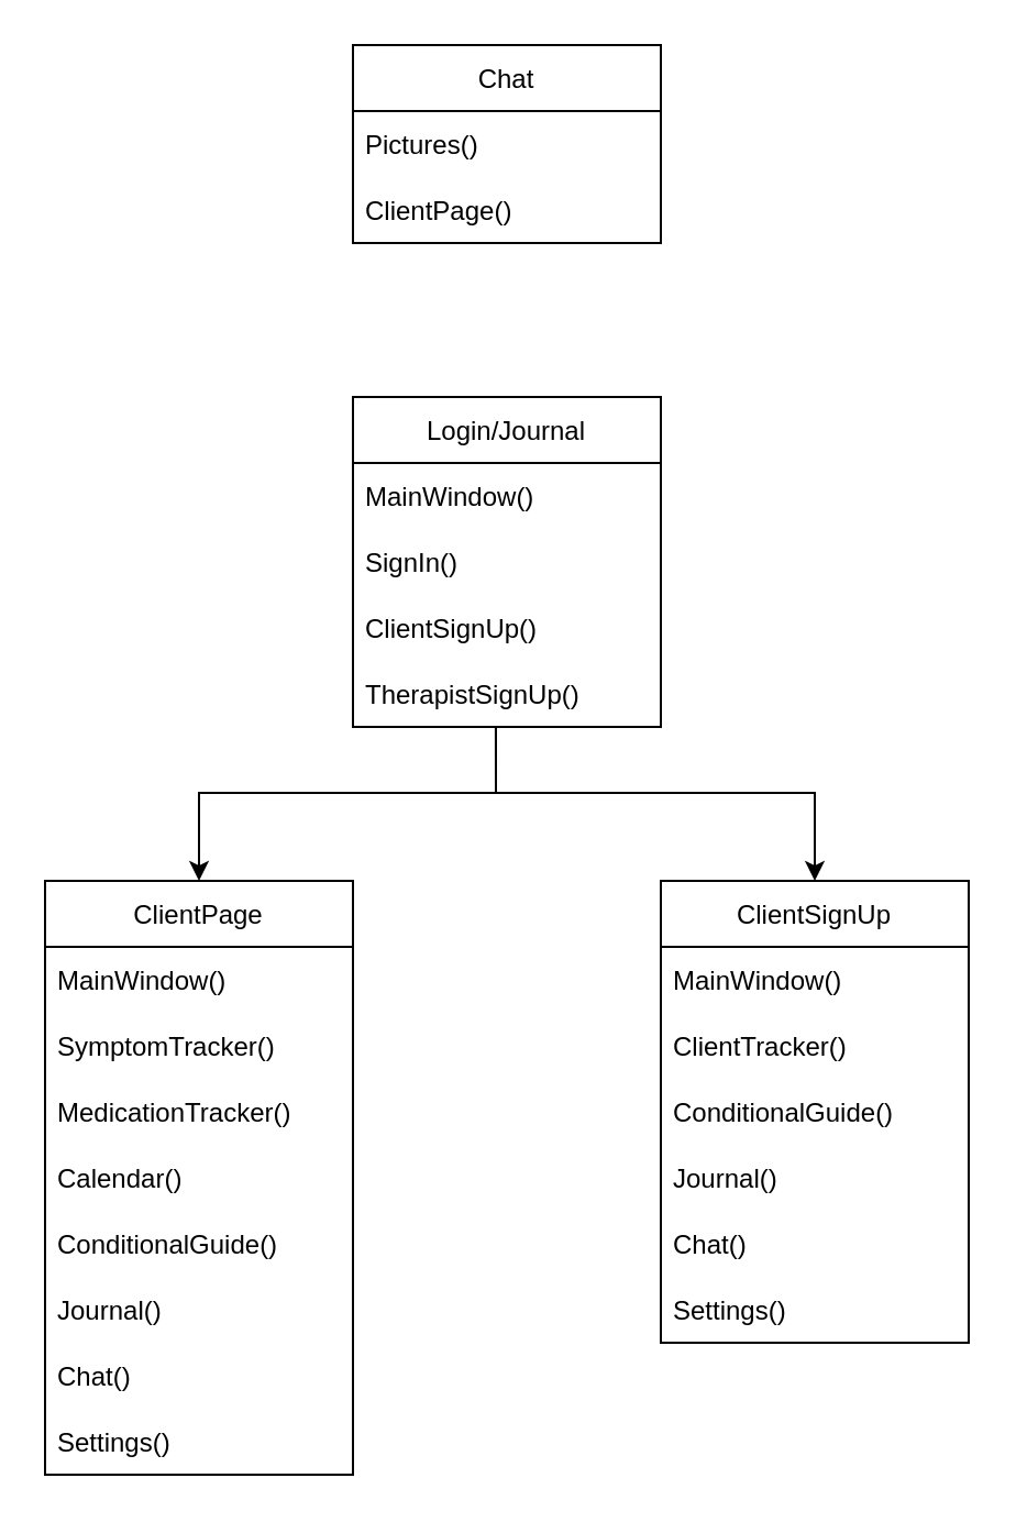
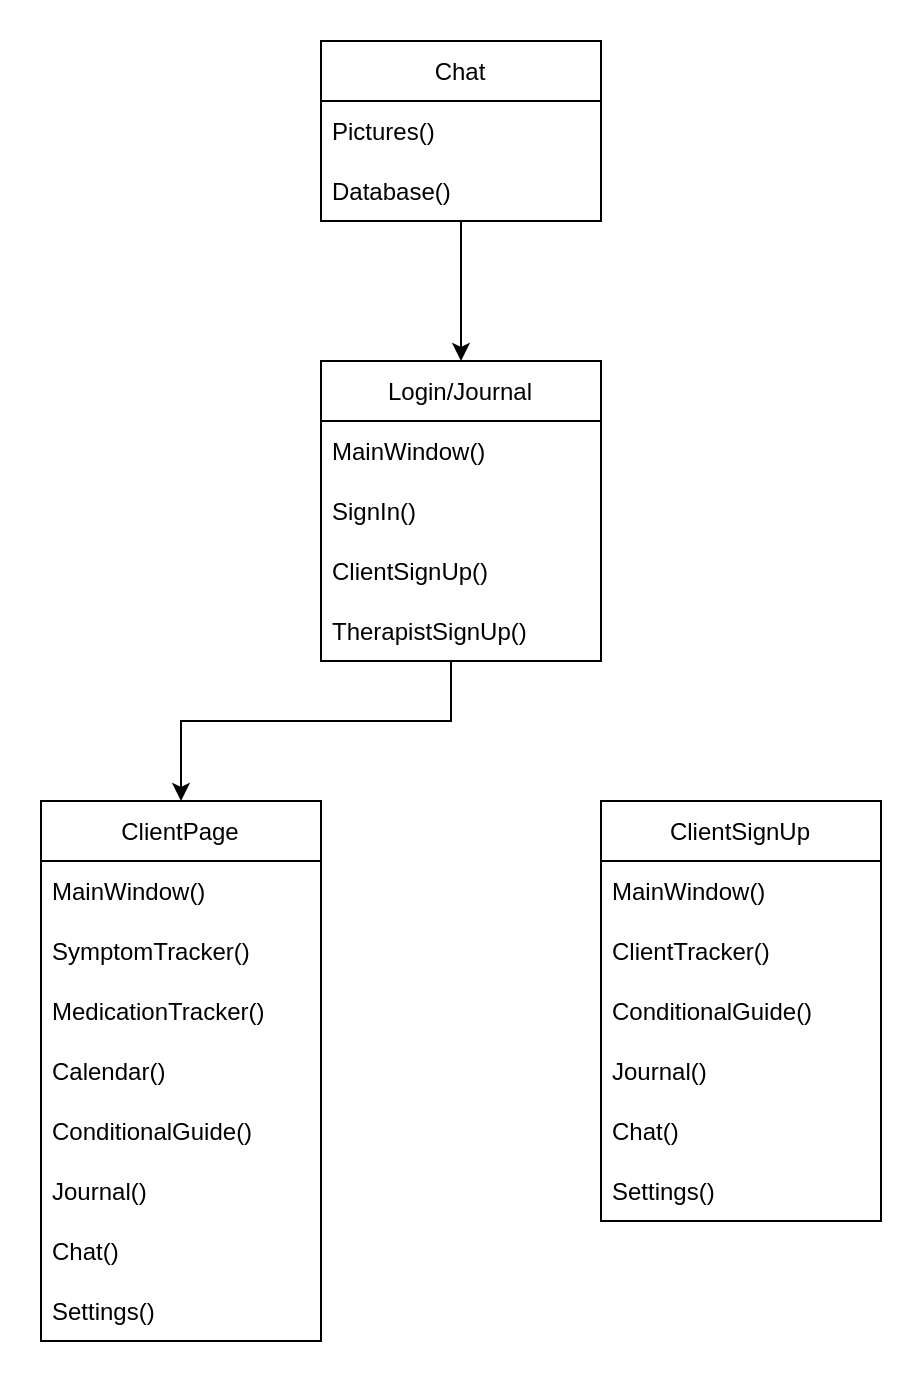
  <mxCell id="0" />
  <mxCell id="1" parent="0" />
  <mxCell id="2" value="Chat" style="swimlane;fontStyle=0;childLayout=stackLayout;horizontal=1;startSize=30;horizontalStack=0;resizeParent=1;resizeParentMax=0;resizeLast=0;collapsible=1;marginBottom=0;" vertex="1" parent="1"><mxGeometry x="160" y="20" width="140" height="90" as="geometry" /></mxCell>
  <mxCell id="3" value="Pictures()" style="text;strokeColor=none;fillColor=none;align=left;verticalAlign=middle;spacingLeft=4;spacingRight=4;overflow=hidden;points=[[0,0.5],[1,0.5]];portConstraint=eastwest;rotatable=0;" vertex="1" parent="2"><mxGeometry y="30" width="140" height="30" as="geometry" /></mxCell>
- <mxCell id="4" value="ClientPage()" style="text;strokeColor=none;fillColor=none;align=left;verticalAlign=middle;spacingLeft=4;spacingRight=4;overflow=hidden;points=[[0,0.5],[1,0.5]];portConstraint=eastwest;rotatable=0;" vertex="1" parent="2"><mxGeometry y="60" width="140" height="30" as="geometry" /></mxCell>
+ <mxCell id="4" value="Database()" style="text;strokeColor=none;fillColor=none;align=left;verticalAlign=middle;spacingLeft=4;spacingRight=4;overflow=hidden;points=[[0,0.5],[1,0.5]];portConstraint=eastwest;rotatable=0;" vertex="1" parent="2"><mxGeometry y="60" width="140" height="30" as="geometry" /></mxCell>
+ <mxCell id="5" style="edgeStyle=orthogonalEdgeStyle;rounded=0;orthogonalLoop=1;jettySize=auto;html=1;entryX=0.5;entryY=0;entryDx=0;entryDy=0;" edge="1" parent="1" source="2" target="6"><mxGeometry relative="1" as="geometry" /></mxCell>
  <mxCell id="6" value="Login/Journal" style="swimlane;fontStyle=0;childLayout=stackLayout;horizontal=1;startSize=30;horizontalStack=0;resizeParent=1;resizeParentMax=0;resizeLast=0;collapsible=1;marginBottom=0;" vertex="1" parent="1"><mxGeometry x="160" y="180" width="140" height="150" as="geometry"><mxRectangle x="515" y="230" width="140" height="30" as="alternateBounds" /></mxGeometry></mxCell>
  <mxCell id="7" value="MainWindow()" style="text;strokeColor=none;fillColor=none;align=left;verticalAlign=middle;spacingLeft=4;spacingRight=4;overflow=hidden;points=[[0,0.5],[1,0.5]];portConstraint=eastwest;rotatable=0;" vertex="1" parent="6"><mxGeometry y="30" width="140" height="30" as="geometry" /></mxCell>
  <mxCell id="8" value="SignIn()    " style="text;strokeColor=none;fillColor=none;align=left;verticalAlign=middle;spacingLeft=4;spacingRight=4;overflow=hidden;points=[[0,0.5],[1,0.5]];portConstraint=eastwest;rotatable=0;" vertex="1" parent="6"><mxGeometry y="60" width="140" height="30" as="geometry" /></mxCell>
  <mxCell id="9" value="ClientSignUp()" style="text;strokeColor=none;fillColor=none;align=left;verticalAlign=middle;spacingLeft=4;spacingRight=4;overflow=hidden;points=[[0,0.5],[1,0.5]];portConstraint=eastwest;rotatable=0;" vertex="1" parent="6"><mxGeometry y="90" width="140" height="30" as="geometry" /></mxCell>
  <mxCell id="10" value="TherapistSignUp()" style="text;strokeColor=none;fillColor=none;align=left;verticalAlign=middle;spacingLeft=4;spacingRight=4;overflow=hidden;points=[[0,0.5],[1,0.5]];portConstraint=eastwest;rotatable=0;" vertex="1" parent="6"><mxGeometry y="120" width="140" height="30" as="geometry" /></mxCell>
  <mxCell id="11" style="edgeStyle=orthogonalEdgeStyle;rounded=0;orthogonalLoop=1;jettySize=auto;html=1;" edge="1" parent="1" target="12"><mxGeometry relative="1" as="geometry"><mxPoint x="225" y="330" as="sourcePoint" /><Array as="points"><mxPoint x="225" y="360" /><mxPoint x="90" y="360" /></Array></mxGeometry></mxCell>
  <mxCell id="12" value="ClientPage" style="swimlane;fontStyle=0;childLayout=stackLayout;horizontal=1;startSize=30;horizontalStack=0;resizeParent=1;resizeParentMax=0;resizeLast=0;collapsible=1;marginBottom=0;" vertex="1" parent="1"><mxGeometry x="20" y="400" width="140" height="270" as="geometry" /></mxCell>
  <mxCell id="13" value="MainWindow()" style="text;strokeColor=none;fillColor=none;align=left;verticalAlign=middle;spacingLeft=4;spacingRight=4;overflow=hidden;points=[[0,0.5],[1,0.5]];portConstraint=eastwest;rotatable=0;" vertex="1" parent="12"><mxGeometry y="30" width="140" height="30" as="geometry" /></mxCell>
  <mxCell id="14" value="SymptomTracker()" style="text;strokeColor=none;fillColor=none;align=left;verticalAlign=middle;spacingLeft=4;spacingRight=4;overflow=hidden;points=[[0,0.5],[1,0.5]];portConstraint=eastwest;rotatable=0;" vertex="1" parent="12"><mxGeometry y="60" width="140" height="30" as="geometry" /></mxCell>
  <mxCell id="15" value="MedicationTracker()" style="text;strokeColor=none;fillColor=none;align=left;verticalAlign=middle;spacingLeft=4;spacingRight=4;overflow=hidden;points=[[0,0.5],[1,0.5]];portConstraint=eastwest;rotatable=0;" vertex="1" parent="12"><mxGeometry y="90" width="140" height="30" as="geometry" /></mxCell>
  <mxCell id="16" value="Calendar()" style="text;strokeColor=none;fillColor=none;align=left;verticalAlign=middle;spacingLeft=4;spacingRight=4;overflow=hidden;points=[[0,0.5],[1,0.5]];portConstraint=eastwest;rotatable=0;" vertex="1" parent="12"><mxGeometry y="120" width="140" height="30" as="geometry" /></mxCell>
  <mxCell id="17" value="ConditionalGuide()" style="text;strokeColor=none;fillColor=none;align=left;verticalAlign=middle;spacingLeft=4;spacingRight=4;overflow=hidden;points=[[0,0.5],[1,0.5]];portConstraint=eastwest;rotatable=0;" vertex="1" parent="12"><mxGeometry y="150" width="140" height="30" as="geometry" /></mxCell>
  <mxCell id="18" value="Journal()" style="text;strokeColor=none;fillColor=none;align=left;verticalAlign=middle;spacingLeft=4;spacingRight=4;overflow=hidden;points=[[0,0.5],[1,0.5]];portConstraint=eastwest;rotatable=0;" vertex="1" parent="12"><mxGeometry y="180" width="140" height="30" as="geometry" /></mxCell>
  <mxCell id="19" value="Chat()" style="text;strokeColor=none;fillColor=none;align=left;verticalAlign=middle;spacingLeft=4;spacingRight=4;overflow=hidden;points=[[0,0.5],[1,0.5]];portConstraint=eastwest;rotatable=0;" vertex="1" parent="12"><mxGeometry y="210" width="140" height="30" as="geometry" /></mxCell>
  <mxCell id="20" value="Settings()" style="text;strokeColor=none;fillColor=none;align=left;verticalAlign=middle;spacingLeft=4;spacingRight=4;overflow=hidden;points=[[0,0.5],[1,0.5]];portConstraint=eastwest;rotatable=0;" vertex="1" parent="12"><mxGeometry y="240" width="140" height="30" as="geometry" /></mxCell>
  <mxCell id="21" value="ClientSignUp" style="swimlane;fontStyle=0;childLayout=stackLayout;horizontal=1;startSize=30;horizontalStack=0;resizeParent=1;resizeParentMax=0;resizeLast=0;collapsible=1;marginBottom=0;" vertex="1" parent="1"><mxGeometry x="300" y="400" width="140" height="210" as="geometry" /></mxCell>
  <mxCell id="22" value="MainWindow()" style="text;strokeColor=none;fillColor=none;align=left;verticalAlign=middle;spacingLeft=4;spacingRight=4;overflow=hidden;points=[[0,0.5],[1,0.5]];portConstraint=eastwest;rotatable=0;" vertex="1" parent="21"><mxGeometry y="30" width="140" height="30" as="geometry" /></mxCell>
  <mxCell id="23" value="ClientTracker()" style="text;strokeColor=none;fillColor=none;align=left;verticalAlign=middle;spacingLeft=4;spacingRight=4;overflow=hidden;points=[[0,0.5],[1,0.5]];portConstraint=eastwest;rotatable=0;" vertex="1" parent="21"><mxGeometry y="60" width="140" height="30" as="geometry" /></mxCell>
  <mxCell id="24" value="ConditionalGuide()" style="text;strokeColor=none;fillColor=none;align=left;verticalAlign=middle;spacingLeft=4;spacingRight=4;overflow=hidden;points=[[0,0.5],[1,0.5]];portConstraint=eastwest;rotatable=0;" vertex="1" parent="21"><mxGeometry y="90" width="140" height="30" as="geometry" /></mxCell>
  <mxCell id="25" value="Journal()" style="text;strokeColor=none;fillColor=none;align=left;verticalAlign=middle;spacingLeft=4;spacingRight=4;overflow=hidden;points=[[0,0.5],[1,0.5]];portConstraint=eastwest;rotatable=0;" vertex="1" parent="21"><mxGeometry y="120" width="140" height="30" as="geometry" /></mxCell>
  <mxCell id="26" value="Chat()" style="text;strokeColor=none;fillColor=none;align=left;verticalAlign=middle;spacingLeft=4;spacingRight=4;overflow=hidden;points=[[0,0.5],[1,0.5]];portConstraint=eastwest;rotatable=0;" vertex="1" parent="21"><mxGeometry y="150" width="140" height="30" as="geometry" /></mxCell>
  <mxCell id="27" value="Settings()" style="text;strokeColor=none;fillColor=none;align=left;verticalAlign=middle;spacingLeft=4;spacingRight=4;overflow=hidden;points=[[0,0.5],[1,0.5]];portConstraint=eastwest;rotatable=0;" vertex="1" parent="21"><mxGeometry y="180" width="140" height="30" as="geometry" /></mxCell>
- <mxCell id="28" style="edgeStyle=orthogonalEdgeStyle;rounded=0;orthogonalLoop=1;jettySize=auto;html=1;exitX=0.464;exitY=1;exitDx=0;exitDy=0;entryX=0.5;entryY=0;entryDx=0;entryDy=0;exitPerimeter=0;" edge="1" parent="1" source="10" target="21"><mxGeometry relative="1" as="geometry"><Array as="points"><mxPoint x="225" y="360" /><mxPoint x="370" y="360" /></Array></mxGeometry></mxCell>
